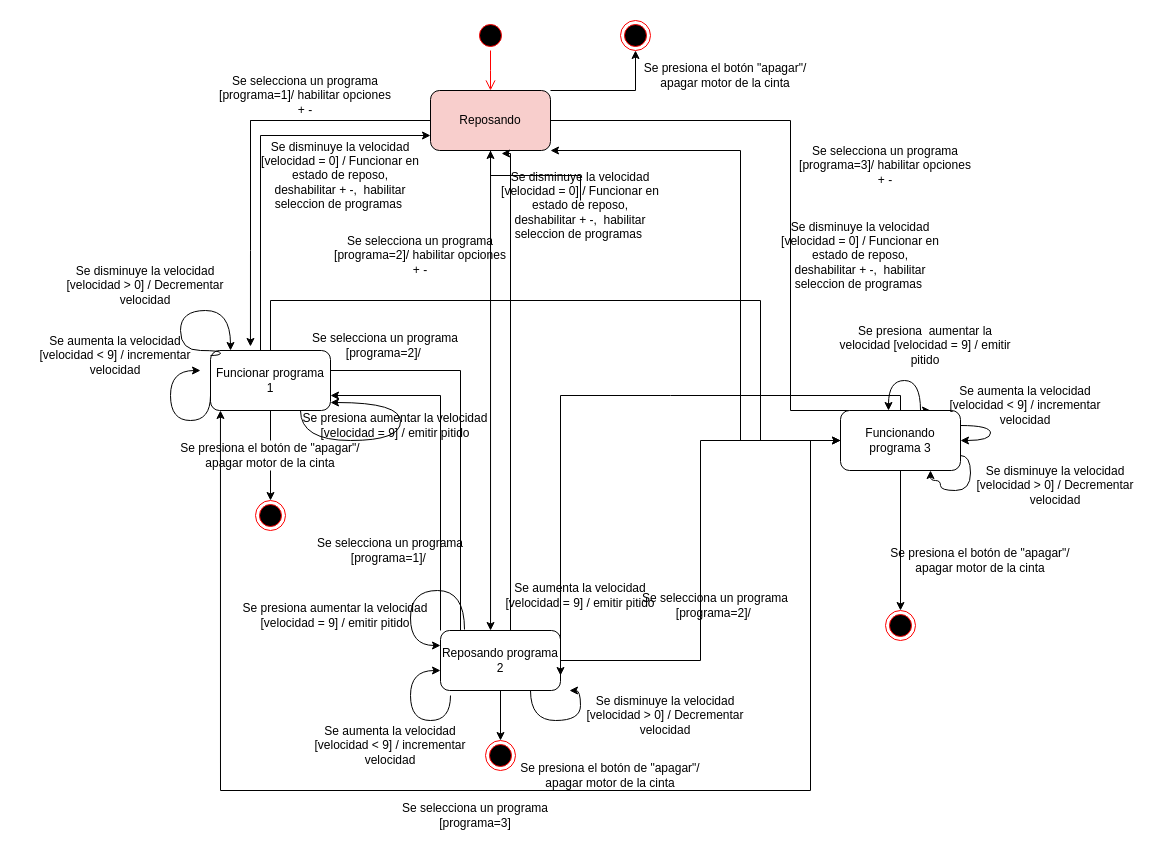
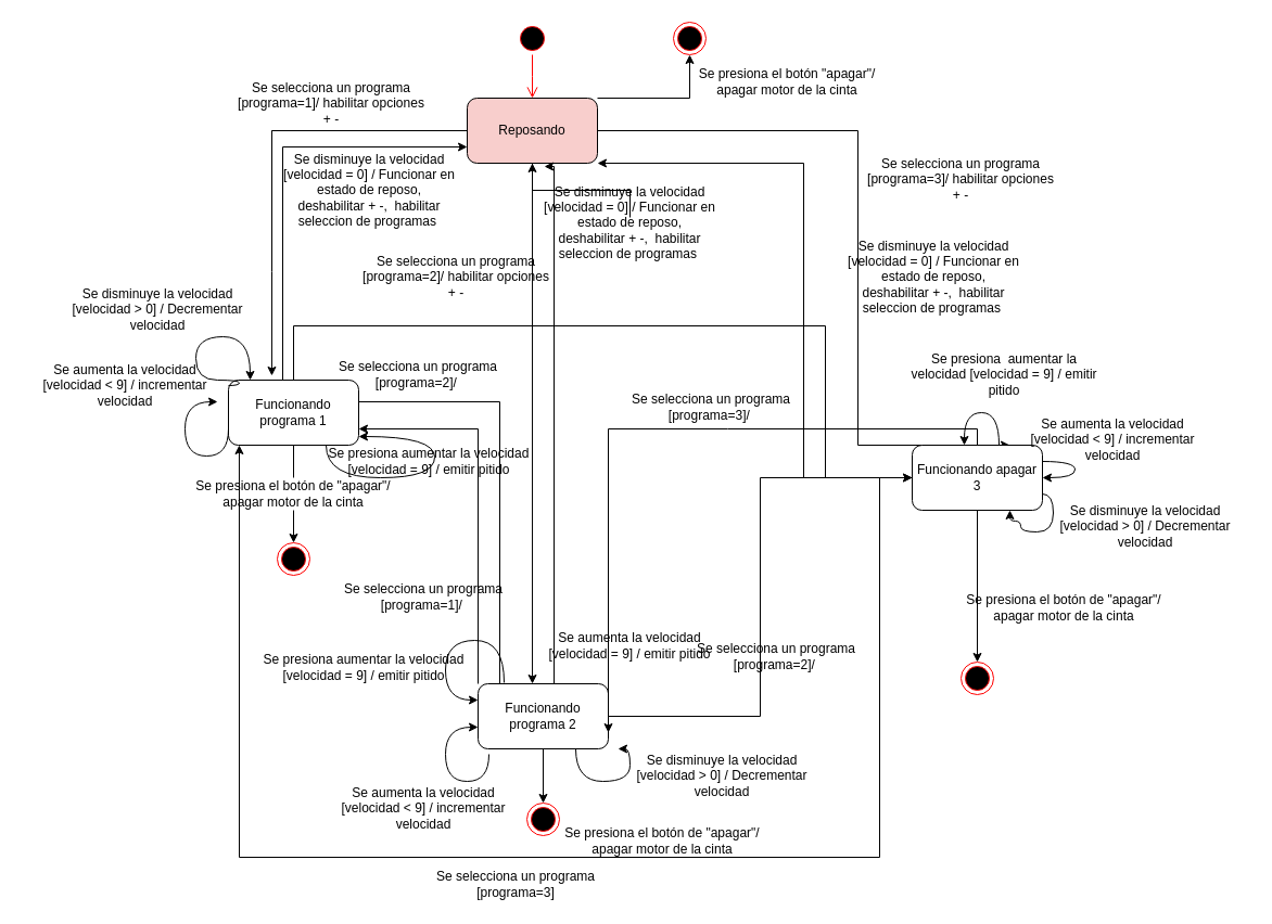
  <mxCell id="0" />
  <mxCell id="1" parent="0" />
  <mxCell id="2" style="edgeStyle=orthogonalEdgeStyle;rounded=0;orthogonalLoop=1;jettySize=auto;html=1;" parent="1" source="6" target="22" edge="1"><mxGeometry relative="1" as="geometry"><Array as="points"><mxPoint x="635" y="90" /></Array></mxGeometry></mxCell>
  <mxCell id="3" style="edgeStyle=orthogonalEdgeStyle;rounded=0;orthogonalLoop=1;jettySize=auto;html=1;entryX=0.333;entryY=-0.067;entryDx=0;entryDy=0;entryPerimeter=0;startArrow=none;" parent="1" target="11" edge="1"><mxGeometry relative="1" as="geometry"><mxPoint x="250" y="120" as="sourcePoint" /><Array as="points"><mxPoint x="250" y="250" /><mxPoint x="250" y="250" /></Array></mxGeometry></mxCell>
  <mxCell id="4" style="edgeStyle=orthogonalEdgeStyle;rounded=0;orthogonalLoop=1;jettySize=auto;html=1;entryX=0.417;entryY=0;entryDx=0;entryDy=0;entryPerimeter=0;" parent="1" source="6" target="16" edge="1"><mxGeometry relative="1" as="geometry" /></mxCell>
  <mxCell id="5" style="edgeStyle=orthogonalEdgeStyle;rounded=0;orthogonalLoop=1;jettySize=auto;html=1;entryX=0.75;entryY=0;entryDx=0;entryDy=0;" parent="1" source="6" target="21" edge="1"><mxGeometry relative="1" as="geometry"><Array as="points"><mxPoint x="790" y="120" /></Array></mxGeometry></mxCell>
  <mxCell id="6" value="Reposando" style="rounded=1;whiteSpace=wrap;html=1;fillColor=#f8cecc;" parent="1" vertex="1"><mxGeometry x="430" y="90" width="120" height="60" as="geometry" /></mxCell>
  <mxCell id="7" style="edgeStyle=orthogonalEdgeStyle;rounded=0;orthogonalLoop=1;jettySize=auto;html=1;startArrow=none;" parent="1" source="56" target="26" edge="1"><mxGeometry relative="1" as="geometry" /></mxCell>
  <mxCell id="8" style="edgeStyle=orthogonalEdgeStyle;rounded=0;orthogonalLoop=1;jettySize=auto;html=1;entryX=0;entryY=0.25;entryDx=0;entryDy=0;" parent="1" source="11" target="16" edge="1"><mxGeometry relative="1" as="geometry"><Array as="points"><mxPoint x="460" y="370" /><mxPoint x="460" y="645" /></Array></mxGeometry></mxCell>
  <mxCell id="9" style="edgeStyle=orthogonalEdgeStyle;rounded=0;orthogonalLoop=1;jettySize=auto;html=1;" parent="1" source="11" target="21" edge="1"><mxGeometry relative="1" as="geometry"><Array as="points"><mxPoint x="270" y="300" /><mxPoint x="760" y="300" /><mxPoint x="760" y="440" /></Array></mxGeometry></mxCell>
  <mxCell id="10" style="edgeStyle=orthogonalEdgeStyle;rounded=0;orthogonalLoop=1;jettySize=auto;html=1;entryX=0;entryY=0.75;entryDx=0;entryDy=0;" parent="1" source="11" target="6" edge="1"><mxGeometry relative="1" as="geometry"><Array as="points"><mxPoint x="260" y="135" /></Array></mxGeometry></mxCell>
- <mxCell id="11" value="Funcionar programa 1" style="rounded=1;whiteSpace=wrap;html=1;" parent="1" vertex="1"><mxGeometry x="210" y="350" width="120" height="60" as="geometry" /></mxCell>
+ <mxCell id="11" value="Funcionando programa 1" style="rounded=1;whiteSpace=wrap;html=1;" parent="1" vertex="1"><mxGeometry x="210" y="350" width="120" height="60" as="geometry" /></mxCell>
  <mxCell id="12" style="edgeStyle=orthogonalEdgeStyle;rounded=0;orthogonalLoop=1;jettySize=auto;html=1;entryX=0.5;entryY=0;entryDx=0;entryDy=0;" parent="1" source="16" target="25" edge="1"><mxGeometry relative="1" as="geometry" /></mxCell>
  <mxCell id="13" style="edgeStyle=orthogonalEdgeStyle;rounded=0;orthogonalLoop=1;jettySize=auto;html=1;entryX=1;entryY=0.75;entryDx=0;entryDy=0;" parent="1" source="16" target="11" edge="1"><mxGeometry relative="1" as="geometry"><Array as="points"><mxPoint x="440" y="395" /><mxPoint x="440" y="395" /></Array></mxGeometry></mxCell>
  <mxCell id="14" style="edgeStyle=orthogonalEdgeStyle;rounded=0;orthogonalLoop=1;jettySize=auto;html=1;entryX=0;entryY=0.5;entryDx=0;entryDy=0;" parent="1" source="16" target="21" edge="1"><mxGeometry relative="1" as="geometry" /></mxCell>
  <mxCell id="15" style="edgeStyle=orthogonalEdgeStyle;rounded=0;orthogonalLoop=1;jettySize=auto;html=1;entryX=0.592;entryY=1.05;entryDx=0;entryDy=0;entryPerimeter=0;" parent="1" source="16" target="6" edge="1"><mxGeometry relative="1" as="geometry"><Array as="points"><mxPoint x="510" y="153" /></Array></mxGeometry></mxCell>
- <mxCell id="16" value="Reposando programa 2" style="rounded=1;whiteSpace=wrap;html=1;" parent="1" vertex="1"><mxGeometry x="440" y="630" width="120" height="60" as="geometry" /></mxCell>
+ <mxCell id="16" value="Funcionando programa 2" style="rounded=1;whiteSpace=wrap;html=1;" parent="1" vertex="1"><mxGeometry x="440" y="630" width="120" height="60" as="geometry" /></mxCell>
  <mxCell id="17" style="edgeStyle=orthogonalEdgeStyle;rounded=0;orthogonalLoop=1;jettySize=auto;html=1;" parent="1" source="21" target="27" edge="1"><mxGeometry relative="1" as="geometry"><Array as="points"><mxPoint x="900" y="605" /></Array></mxGeometry></mxCell>
  <mxCell id="18" style="edgeStyle=orthogonalEdgeStyle;rounded=0;orthogonalLoop=1;jettySize=auto;html=1;entryX=1;entryY=0.75;entryDx=0;entryDy=0;" parent="1" source="21" target="16" edge="1"><mxGeometry relative="1" as="geometry"><Array as="points"><mxPoint x="670" y="395" /><mxPoint x="670" y="395" /></Array></mxGeometry></mxCell>
  <mxCell id="19" style="edgeStyle=orthogonalEdgeStyle;rounded=0;orthogonalLoop=1;jettySize=auto;html=1;entryX=0.083;entryY=1;entryDx=0;entryDy=0;entryPerimeter=0;" parent="1" source="21" target="11" edge="1"><mxGeometry relative="1" as="geometry"><Array as="points"><mxPoint x="810" y="440" /><mxPoint x="810" y="790" /><mxPoint x="220" y="790" /></Array></mxGeometry></mxCell>
  <mxCell id="20" style="edgeStyle=orthogonalEdgeStyle;rounded=0;orthogonalLoop=1;jettySize=auto;html=1;entryX=1;entryY=1;entryDx=0;entryDy=0;" parent="1" source="21" target="6" edge="1"><mxGeometry relative="1" as="geometry"><Array as="points"><mxPoint x="740" y="150" /></Array></mxGeometry></mxCell>
- <mxCell id="21" value="Funcionando programa 3" style="rounded=1;whiteSpace=wrap;html=1;" parent="1" vertex="1"><mxGeometry x="840" y="410" width="120" height="60" as="geometry" /></mxCell>
+ <mxCell id="21" value="Funcionando apagar 3" style="rounded=1;whiteSpace=wrap;html=1;" parent="1" vertex="1"><mxGeometry x="840" y="410" width="120" height="60" as="geometry" /></mxCell>
  <mxCell id="22" value="" style="ellipse;html=1;shape=endState;fillColor=#000000;strokeColor=#ff0000;" parent="1" vertex="1"><mxGeometry x="620" y="20" width="30" height="30" as="geometry" /></mxCell>
  <mxCell id="23" value="" style="ellipse;html=1;shape=startState;fillColor=#000000;strokeColor=#ff0000;" parent="1" vertex="1"><mxGeometry x="475" y="20" width="30" height="30" as="geometry" /></mxCell>
  <mxCell id="24" value="" style="edgeStyle=orthogonalEdgeStyle;html=1;verticalAlign=bottom;endArrow=open;endSize=8;strokeColor=#ff0000;rounded=0;" parent="1" source="23" edge="1"><mxGeometry relative="1" as="geometry"><mxPoint x="490" y="90" as="targetPoint" /></mxGeometry></mxCell>
  <mxCell id="25" value="" style="ellipse;html=1;shape=endState;fillColor=#000000;strokeColor=#ff0000;" parent="1" vertex="1"><mxGeometry x="485" y="740" width="30" height="30" as="geometry" /></mxCell>
  <mxCell id="26" value="" style="ellipse;html=1;shape=endState;fillColor=#000000;strokeColor=#ff0000;" parent="1" vertex="1"><mxGeometry x="255" y="500" width="30" height="30" as="geometry" /></mxCell>
  <mxCell id="27" value="" style="ellipse;html=1;shape=endState;fillColor=#000000;strokeColor=#ff0000;" parent="1" vertex="1"><mxGeometry x="885" y="610" width="30" height="30" as="geometry" /></mxCell>
  <mxCell id="28" value="Se presiona el botón &quot;apagar&quot;/ apagar motor de la cinta" style="text;html=1;strokeColor=none;fillColor=none;align=center;verticalAlign=middle;whiteSpace=wrap;rounded=0;" parent="1" vertex="1"><mxGeometry x="630" y="60" width="190" height="30" as="geometry" /></mxCell>
  <mxCell id="29" value="" style="edgeStyle=orthogonalEdgeStyle;rounded=0;orthogonalLoop=1;jettySize=auto;html=1;endArrow=none;" parent="1" source="6" edge="1"><mxGeometry relative="1" as="geometry"><mxPoint x="430" y="120" as="sourcePoint" /><mxPoint x="250" y="178" as="targetPoint" /><Array as="points"><mxPoint x="250" y="120" /><mxPoint x="250" y="178" /></Array></mxGeometry></mxCell>
  <mxCell id="30" value="" style="curved=1;endArrow=classic;html=1;rounded=0;edgeStyle=orthogonalEdgeStyle;exitX=0;exitY=0.75;exitDx=0;exitDy=0;" parent="1" source="11" edge="1"><mxGeometry width="50" height="50" relative="1" as="geometry"><mxPoint x="360" y="490" as="sourcePoint" /><mxPoint x="200" y="370" as="targetPoint" /><Array as="points"><mxPoint x="210" y="420" /><mxPoint x="170" y="420" /><mxPoint x="170" y="370" /></Array></mxGeometry></mxCell>
  <mxCell id="31" value="Se selecciona un programa [programa=2]/ habilitar opciones&lt;br&gt;&amp;nbsp;+ -&amp;nbsp;" style="text;html=1;strokeColor=none;fillColor=none;align=center;verticalAlign=middle;whiteSpace=wrap;rounded=0;" parent="1" vertex="1"><mxGeometry x="325" y="240" width="190" height="30" as="geometry" /></mxCell>
  <mxCell id="32" value="Se selecciona un programa [programa=1]/ habilitar opciones&lt;br&gt;&amp;nbsp;+ -&amp;nbsp;" style="text;html=1;strokeColor=none;fillColor=none;align=center;verticalAlign=middle;whiteSpace=wrap;rounded=0;" parent="1" vertex="1"><mxGeometry x="210" y="80" width="190" height="30" as="geometry" /></mxCell>
  <mxCell id="33" value="Se selecciona un programa [programa=3]/ habilitar opciones&lt;br&gt;&amp;nbsp;+ -&amp;nbsp;" style="text;html=1;strokeColor=none;fillColor=none;align=center;verticalAlign=middle;whiteSpace=wrap;rounded=0;" parent="1" vertex="1"><mxGeometry x="790" y="150" width="190" height="30" as="geometry" /></mxCell>
  <mxCell id="34" value="Se aumenta la velocidad [velocidad &amp;lt; 9] / incrementar velocidad" style="text;html=1;strokeColor=none;fillColor=none;align=center;verticalAlign=middle;whiteSpace=wrap;rounded=0;" parent="1" vertex="1"><mxGeometry x="20" y="340" width="190" height="30" as="geometry" /></mxCell>
  <mxCell id="35" value="Se disminuye la velocidad [velocidad &amp;gt; 0] / Decrementar velocidad" style="text;html=1;strokeColor=none;fillColor=none;align=center;verticalAlign=middle;whiteSpace=wrap;rounded=0;" parent="1" vertex="1"><mxGeometry x="50" y="270" width="190" height="30" as="geometry" /></mxCell>
  <mxCell id="36" value="" style="curved=1;endArrow=classic;html=1;rounded=0;edgeStyle=orthogonalEdgeStyle;exitX=1;exitY=0.5;exitDx=0;exitDy=0;" parent="1" source="34" target="11" edge="1"><mxGeometry width="50" height="50" relative="1" as="geometry"><mxPoint x="220" y="405" as="sourcePoint" /><mxPoint x="210" y="380" as="targetPoint" /><Array as="points"><mxPoint x="220" y="355" /><mxPoint x="220" y="350" /><mxPoint y="350" x="180" /><mxPoint y="310" x="180" /><mxPoint x="230" y="310" /></Array></mxGeometry></mxCell>
  <mxCell id="37" value="Se disminuye la velocidad [velocidad = 0] / Funcionar en estado de reposo, deshabilitar + -,&amp;nbsp; habilitar seleccion de programas&amp;nbsp;" style="text;html=1;strokeColor=none;fillColor=none;align=center;verticalAlign=middle;whiteSpace=wrap;rounded=0;" parent="1" vertex="1"><mxGeometry x="260" y="170" width="160" height="10" as="geometry" /></mxCell>
  <mxCell id="38" value="Se aumenta la velocidad [velocidad &amp;lt; 9] / incrementar velocidad" style="text;html=1;strokeColor=none;fillColor=none;align=center;verticalAlign=middle;whiteSpace=wrap;rounded=0;" vertex="1" parent="1"><mxGeometry x="295" y="730" width="190" height="30" as="geometry" /></mxCell>
  <mxCell id="39" value="" style="curved=1;endArrow=classic;html=1;rounded=0;edgeStyle=orthogonalEdgeStyle;exitX=0;exitY=0.75;exitDx=0;exitDy=0;" edge="1" parent="1"><mxGeometry width="50" height="50" relative="1" as="geometry"><mxPoint x="450" y="695" as="sourcePoint" /><mxPoint x="440" y="670" as="targetPoint" /><Array as="points"><mxPoint x="450" y="720" /><mxPoint x="410" y="720" /><mxPoint x="410" y="670" /></Array></mxGeometry></mxCell>
  <mxCell id="40" value="" style="curved=1;endArrow=classic;html=1;rounded=0;edgeStyle=orthogonalEdgeStyle;exitX=0.75;exitY=1;exitDx=0;exitDy=0;" edge="1" parent="1" source="16"><mxGeometry width="50" height="50" relative="1" as="geometry"><mxPoint x="599" y="740" as="sourcePoint" /><mxPoint x="569" y="690" as="targetPoint" /><Array as="points"><mxPoint x="530" y="720" /><mxPoint x="580" y="720" /><mxPoint x="580" y="690" /></Array></mxGeometry></mxCell>
  <mxCell id="41" value="Se disminuye la velocidad [velocidad &amp;gt; 0] / Decrementar velocidad" style="text;html=1;strokeColor=none;fillColor=none;align=center;verticalAlign=middle;whiteSpace=wrap;rounded=0;" vertex="1" parent="1"><mxGeometry x="570" y="700" width="190" height="30" as="geometry" /></mxCell>
  <mxCell id="42" value="" style="edgeStyle=orthogonalEdgeStyle;rounded=0;orthogonalLoop=1;jettySize=auto;html=1;" edge="1" parent="1" source="43" target="6"><mxGeometry relative="1" as="geometry" /></mxCell>
  <mxCell id="43" value="Se disminuye la velocidad [velocidad = 0] / Funcionar en estado de reposo, deshabilitar + -,&amp;nbsp; habilitar seleccion de programas&amp;nbsp;" style="text;html=1;strokeColor=none;fillColor=none;align=center;verticalAlign=middle;whiteSpace=wrap;rounded=0;" vertex="1" parent="1"><mxGeometry x="500" y="200" width="160" height="10" as="geometry" /></mxCell>
  <mxCell id="44" value="Se selecciona un programa [programa=1]/&amp;nbsp;" style="text;html=1;strokeColor=none;fillColor=none;align=center;verticalAlign=middle;whiteSpace=wrap;rounded=0;" vertex="1" parent="1"><mxGeometry x="295" y="535" width="190" height="30" as="geometry" /></mxCell>
  <mxCell id="45" value="Se selecciona un programa [programa=2]/&amp;nbsp;" style="text;html=1;strokeColor=none;fillColor=none;align=center;verticalAlign=middle;whiteSpace=wrap;rounded=0;" vertex="1" parent="1"><mxGeometry x="290" y="330" width="190" height="30" as="geometry" /></mxCell>
  <mxCell id="46" value="Se selecciona un programa [programa=2]/&amp;nbsp;" style="text;html=1;strokeColor=none;fillColor=none;align=center;verticalAlign=middle;whiteSpace=wrap;rounded=0;" vertex="1" parent="1"><mxGeometry x="620" y="590" width="190" height="30" as="geometry" /></mxCell>
+ <mxCell id="47" value="Se selecciona un programa [programa=3]/&amp;nbsp;" style="text;html=1;strokeColor=none;fillColor=none;align=center;verticalAlign=middle;whiteSpace=wrap;rounded=0;" vertex="1" parent="1"><mxGeometry x="560" y="360" width="190" height="30" as="geometry" /></mxCell>
  <mxCell id="48" value="Se selecciona un programa [programa=3]" style="text;html=1;strokeColor=none;fillColor=none;align=center;verticalAlign=middle;whiteSpace=wrap;rounded=0;" vertex="1" parent="1"><mxGeometry x="380" y="800" width="190" height="30" as="geometry" /></mxCell>
  <mxCell id="49" value="Se aumenta la velocidad [velocidad &amp;lt; 9] / incrementar velocidad" style="text;html=1;strokeColor=none;fillColor=none;align=center;verticalAlign=middle;whiteSpace=wrap;rounded=0;" vertex="1" parent="1"><mxGeometry x="930" y="390" width="190" height="30" as="geometry" /></mxCell>
  <mxCell id="50" value="" style="curved=1;endArrow=classic;html=1;rounded=0;edgeStyle=orthogonalEdgeStyle;exitX=1;exitY=0.25;exitDx=0;exitDy=0;" edge="1" parent="1" source="21" target="21"><mxGeometry width="50" height="50" relative="1" as="geometry"><mxPoint x="1030" y="495" as="sourcePoint" /><mxPoint x="1020" y="470" as="targetPoint" /><Array as="points"><mxPoint x="990" y="425" /><mxPoint x="990" y="440" /></Array></mxGeometry></mxCell>
  <mxCell id="51" value="" style="curved=1;endArrow=classic;html=1;rounded=0;edgeStyle=orthogonalEdgeStyle;entryX=0.75;entryY=1;entryDx=0;entryDy=0;exitX=1;exitY=0.75;exitDx=0;exitDy=0;" edge="1" parent="1" source="21" target="21"><mxGeometry width="50" height="50" relative="1" as="geometry"><mxPoint x="970" y="500" as="sourcePoint" /><mxPoint x="970" y="450" as="targetPoint" /><Array as="points"><mxPoint x="970" y="455" /><mxPoint x="970" y="490" /><mxPoint x="940" y="490" /><mxPoint x="940" y="480" /><mxPoint x="930" y="480" /></Array></mxGeometry></mxCell>
  <mxCell id="52" value="Se disminuye la velocidad [velocidad &amp;gt; 0] / Decrementar velocidad" style="text;html=1;strokeColor=none;fillColor=none;align=center;verticalAlign=middle;whiteSpace=wrap;rounded=0;" vertex="1" parent="1"><mxGeometry x="960" y="470" width="190" height="30" as="geometry" /></mxCell>
  <mxCell id="53" value="Se disminuye la velocidad [velocidad = 0] / Funcionar en estado de reposo, deshabilitar + -,&amp;nbsp; habilitar seleccion de programas&amp;nbsp;" style="text;html=1;strokeColor=none;fillColor=none;align=center;verticalAlign=middle;whiteSpace=wrap;rounded=0;" vertex="1" parent="1"><mxGeometry x="780" y="250" width="160" height="10" as="geometry" /></mxCell>
  <mxCell id="54" value="Se presiona el botón de &quot;apagar&quot;/ apagar motor de la cinta" style="text;html=1;strokeColor=none;fillColor=none;align=center;verticalAlign=middle;whiteSpace=wrap;rounded=0;" vertex="1" parent="1"><mxGeometry x="885" y="545" width="190" height="30" as="geometry" /></mxCell>
  <mxCell id="55" value="Se presiona el botón de &quot;apagar&quot;/ apagar motor de la cinta" style="text;html=1;strokeColor=none;fillColor=none;align=center;verticalAlign=middle;whiteSpace=wrap;rounded=0;" vertex="1" parent="1"><mxGeometry x="515" y="760" width="190" height="30" as="geometry" /></mxCell>
  <mxCell id="56" value="Se presiona el botón de &quot;apagar&quot;/ apagar motor de la cinta" style="text;html=1;strokeColor=none;fillColor=none;align=center;verticalAlign=middle;whiteSpace=wrap;rounded=0;" vertex="1" parent="1"><mxGeometry x="175" y="440" width="190" height="30" as="geometry" /></mxCell>
  <mxCell id="57" value="" style="edgeStyle=orthogonalEdgeStyle;rounded=0;orthogonalLoop=1;jettySize=auto;html=1;endArrow=none;" edge="1" parent="1" source="11" target="56"><mxGeometry relative="1" as="geometry"><mxPoint x="270" y="410" as="sourcePoint" /><mxPoint x="270" y="500" as="targetPoint" /></mxGeometry></mxCell>
  <mxCell id="58" value="Se presiona aumentar la velocidad [velocidad = 9] / emitir pitido" style="text;html=1;strokeColor=none;fillColor=none;align=center;verticalAlign=middle;whiteSpace=wrap;rounded=0;" vertex="1" parent="1"><mxGeometry x="300" y="410" width="190" height="30" as="geometry" /></mxCell>
  <mxCell id="59" value="Se aumenta la velocidad [velocidad = 9] / emitir pitido" style="text;html=1;strokeColor=none;fillColor=none;align=center;verticalAlign=middle;whiteSpace=wrap;rounded=0;" vertex="1" parent="1"><mxGeometry x="485" y="580" width="190" height="30" as="geometry" /></mxCell>
  <mxCell id="60" value="Se presiona&amp;nbsp; aumentar la velocidad [velocidad = 9] / emitir pitido" style="text;html=1;strokeColor=none;fillColor=none;align=center;verticalAlign=middle;whiteSpace=wrap;rounded=0;" vertex="1" parent="1"><mxGeometry x="830" y="330" width="190" height="30" as="geometry" /></mxCell>
  <mxCell id="61" value="" style="curved=1;endArrow=classic;html=1;rounded=0;edgeStyle=orthogonalEdgeStyle;exitX=0.75;exitY=1;exitDx=0;exitDy=0;entryX=1;entryY=0.867;entryDx=0;entryDy=0;entryPerimeter=0;" edge="1" parent="1" source="11" target="11"><mxGeometry width="50" height="50" relative="1" as="geometry"><mxPoint x="490" y="480" as="sourcePoint" /><mxPoint x="540" y="430" as="targetPoint" /><Array as="points"><mxPoint x="300" y="440" /><mxPoint x="400" y="440" /><mxPoint x="400" y="402" /></Array></mxGeometry></mxCell>
  <mxCell id="62" value="Se presiona aumentar la velocidad [velocidad = 9] / emitir pitido" style="text;html=1;strokeColor=none;fillColor=none;align=center;verticalAlign=middle;whiteSpace=wrap;rounded=0;" vertex="1" parent="1"><mxGeometry x="240" y="600" width="190" height="30" as="geometry" /></mxCell>
  <mxCell id="63" value="" style="curved=1;endArrow=classic;html=1;rounded=0;edgeStyle=orthogonalEdgeStyle;exitX=0.2;exitY=-0.017;exitDx=0;exitDy=0;exitPerimeter=0;entryX=0;entryY=0.25;entryDx=0;entryDy=0;" edge="1" parent="1" source="16" target="16"><mxGeometry width="50" height="50" relative="1" as="geometry"><mxPoint x="490" y="480" as="sourcePoint" /><mxPoint x="540" y="430" as="targetPoint" /><Array as="points"><mxPoint x="464" y="590" /><mxPoint x="410" y="590" /><mxPoint x="410" y="645" /></Array></mxGeometry></mxCell>
  <mxCell id="64" value="" style="curved=1;endArrow=classic;html=1;rounded=0;edgeStyle=orthogonalEdgeStyle;exitX=0.667;exitY=0;exitDx=0;exitDy=0;exitPerimeter=0;entryX=0.4;entryY=0;entryDx=0;entryDy=0;entryPerimeter=0;" edge="1" parent="1" source="21" target="21"><mxGeometry width="50" height="50" relative="1" as="geometry"><mxPoint x="490" y="480" as="sourcePoint" /><mxPoint x="540" y="430" as="targetPoint" /><Array as="points"><mxPoint x="920" y="380" /><mxPoint x="888" y="380" /></Array></mxGeometry></mxCell>
